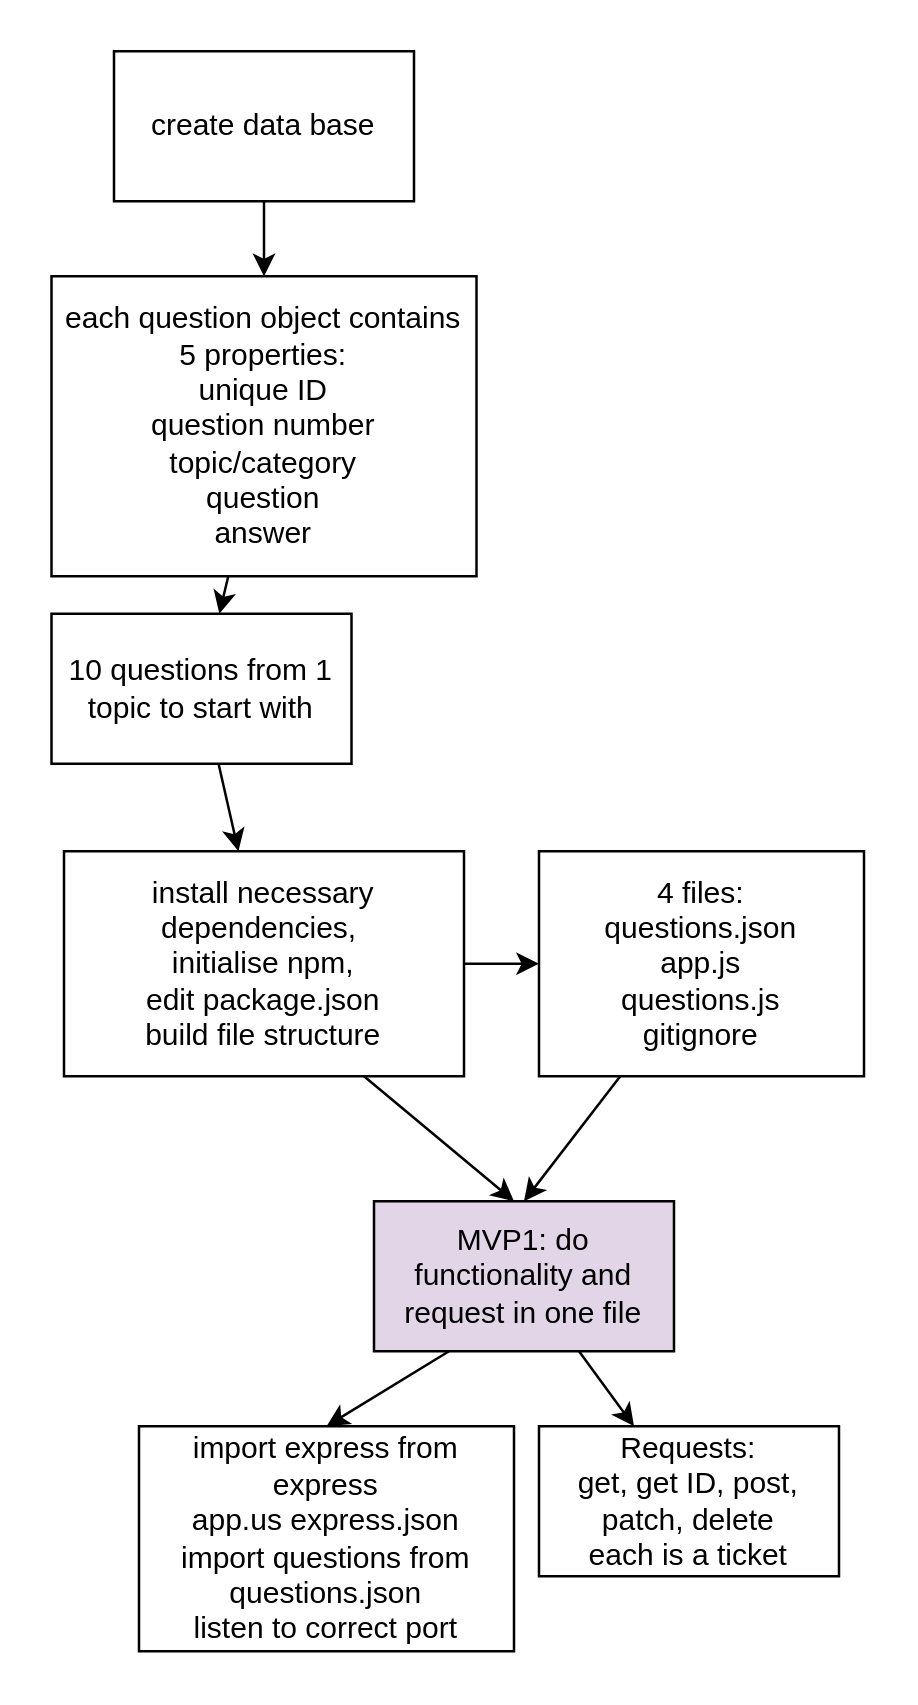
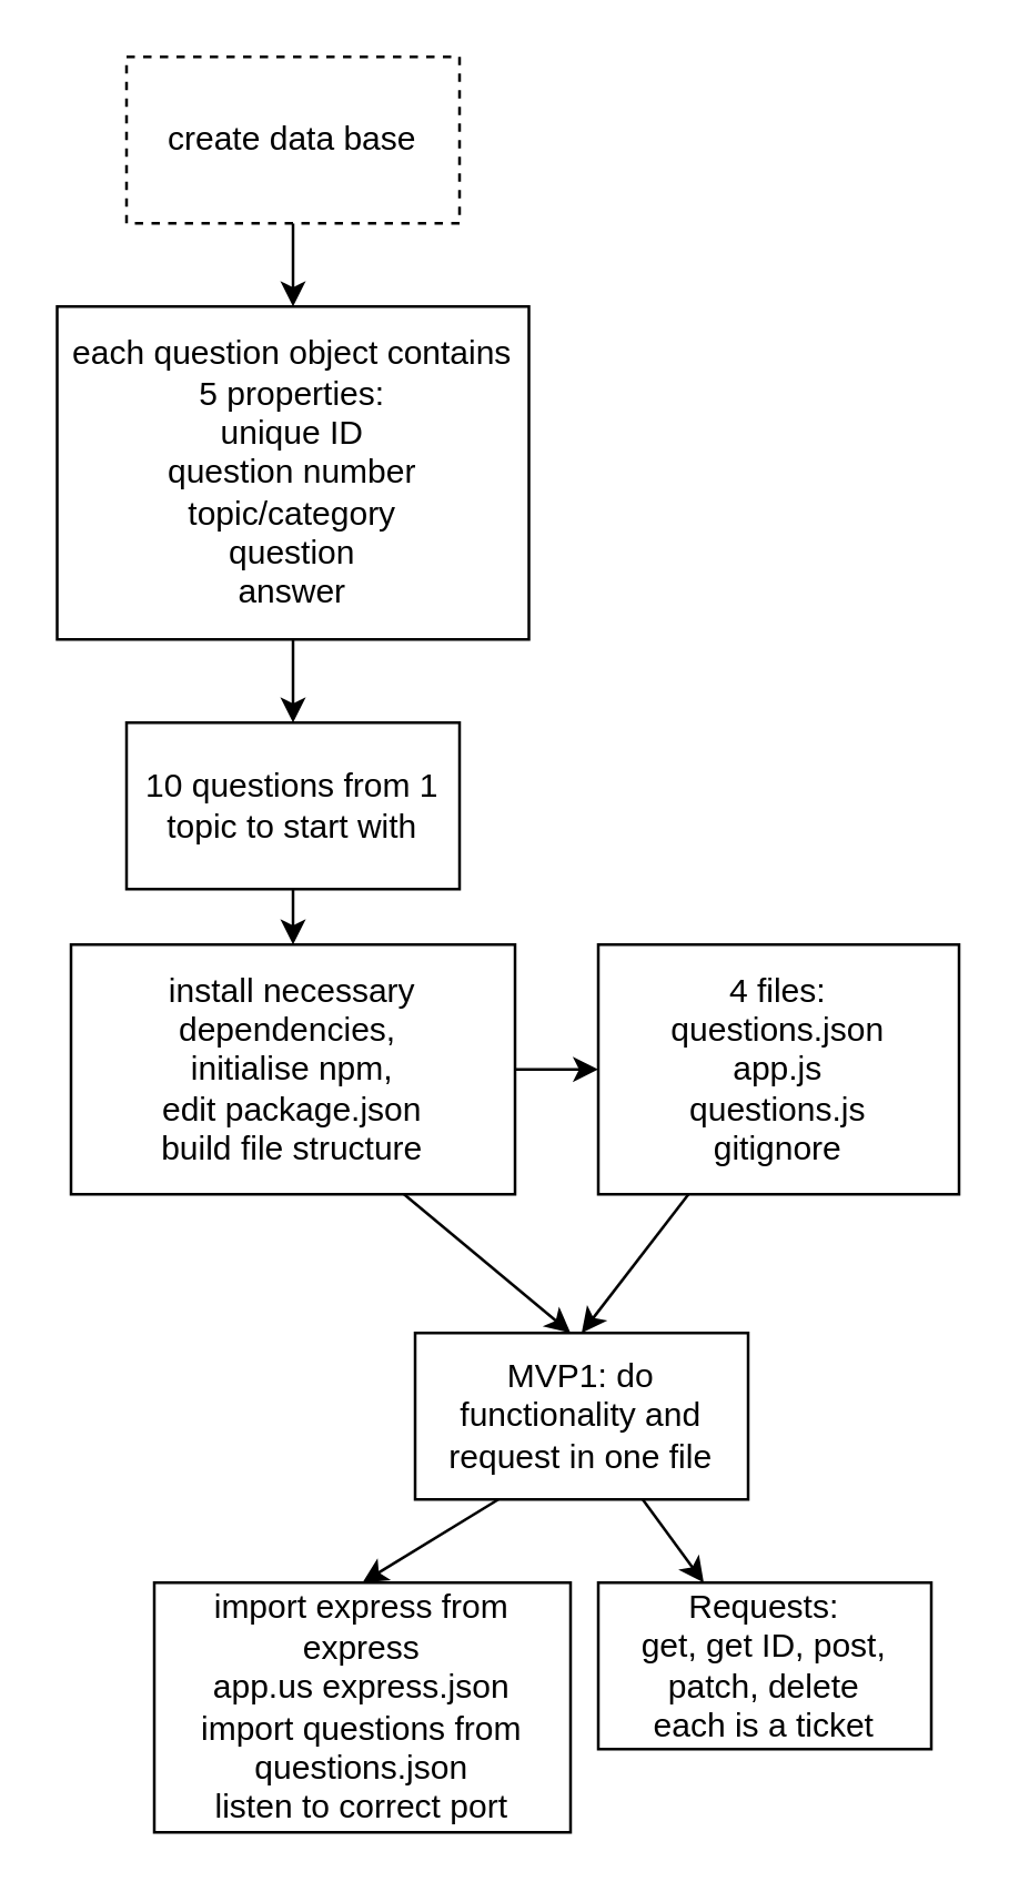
  <mxCell id="0" />
  <mxCell id="1" parent="0" />
  <mxCell id="2" value="" style="edgeStyle=none;html=1;" edge="1" parent="1" source="3" target="7"><mxGeometry relative="1" as="geometry" /></mxCell>
- <mxCell id="3" value="create data base" style="rounded=0;whiteSpace=wrap;html=1;" vertex="1" parent="1"><mxGeometry x="45" y="20" width="120" height="60" as="geometry" /></mxCell>
+ <mxCell id="3" value="create data base" style="rounded=0;whiteSpace=wrap;html=1;dashed=1;" vertex="1" parent="1"><mxGeometry x="45" y="20" width="120" height="60" as="geometry" /></mxCell>
  <mxCell id="4" style="edgeStyle=none;html=1;exitX=0.25;exitY=1;exitDx=0;exitDy=0;entryX=0.5;entryY=0;entryDx=0;entryDy=0;" edge="1" parent="1" source="5" target="15"><mxGeometry relative="1" as="geometry" /></mxCell>
  <mxCell id="5" value="4 files: &lt;br&gt;questions.json&lt;br&gt;app.js &lt;br&gt;questions.js&lt;br&gt;gitignore" style="rounded=0;whiteSpace=wrap;html=1;" vertex="1" parent="1"><mxGeometry x="215" y="340" width="130" height="90" as="geometry" /></mxCell>
  <mxCell id="6" value="" style="edgeStyle=none;html=1;" edge="1" parent="1" source="7" target="9"><mxGeometry relative="1" as="geometry" /></mxCell>
  <mxCell id="7" value="each question object contains 5 properties:&lt;br&gt;unique ID&lt;br&gt;question number&lt;br&gt;topic/category&lt;br&gt;question&lt;br&gt;answer" style="rounded=0;whiteSpace=wrap;html=1;" vertex="1" parent="1"><mxGeometry x="20" y="110" width="170" height="120" as="geometry" /></mxCell>
  <mxCell id="8" value="" style="edgeStyle=none;html=1;" edge="1" parent="1" source="9" target="12"><mxGeometry relative="1" as="geometry" /></mxCell>
- <mxCell id="9" value="10 questions from 1 topic to start with" style="rounded=0;whiteSpace=wrap;html=1;" vertex="1" parent="1"><mxGeometry x="20" y="245" width="120" height="60" as="geometry" /></mxCell>
+ <mxCell id="9" value="10 questions from 1 topic to start with" style="rounded=0;whiteSpace=wrap;html=1;" vertex="1" parent="1"><mxGeometry x="45" y="260" width="120" height="60" as="geometry" /></mxCell>
  <mxCell id="10" value="" style="edgeStyle=none;html=1;" edge="1" parent="1" source="12" target="5"><mxGeometry relative="1" as="geometry" /></mxCell>
  <mxCell id="11" style="edgeStyle=none;html=1;exitX=0.75;exitY=1;exitDx=0;exitDy=0;" edge="1" parent="1" source="12"><mxGeometry relative="1" as="geometry"><mxPoint x="205" y="480" as="targetPoint" /></mxGeometry></mxCell>
  <mxCell id="12" value="install necessary dependencies,&amp;nbsp;&lt;br&gt;initialise npm,&lt;br&gt;edit package.json&lt;br&gt;build file structure" style="rounded=0;whiteSpace=wrap;html=1;" vertex="1" parent="1"><mxGeometry x="25" y="340" width="160" height="90" as="geometry" /></mxCell>
  <mxCell id="13" value="" style="edgeStyle=none;html=1;" edge="1" parent="1" source="15" target="16"><mxGeometry relative="1" as="geometry" /></mxCell>
  <mxCell id="14" style="edgeStyle=none;html=1;exitX=0.25;exitY=1;exitDx=0;exitDy=0;entryX=0.5;entryY=0;entryDx=0;entryDy=0;" edge="1" parent="1" source="15" target="17"><mxGeometry relative="1" as="geometry" /></mxCell>
- <mxCell id="15" value="MVP1: do functionality and request in one file" style="rounded=0;whiteSpace=wrap;html=1;fillColor=#e1d5e7;" vertex="1" parent="1"><mxGeometry x="149" y="480" width="120" height="60" as="geometry" /></mxCell>
+ <mxCell id="15" value="MVP1: do functionality and request in one file" style="rounded=0;whiteSpace=wrap;html=1;" vertex="1" parent="1"><mxGeometry x="149" y="480" width="120" height="60" as="geometry" /></mxCell>
  <mxCell id="16" value="Requests:&lt;br&gt;get, get ID, post, patch, delete&lt;br&gt;each is a ticket" style="rounded=0;whiteSpace=wrap;html=1;" vertex="1" parent="1"><mxGeometry x="215" y="570" width="120" height="60" as="geometry" /></mxCell>
  <mxCell id="17" value="import express from express&lt;br&gt;app.us express.json&lt;br&gt;import questions from questions.json&lt;br&gt;listen to correct port" style="rounded=0;whiteSpace=wrap;html=1;" vertex="1" parent="1"><mxGeometry x="55" y="570" width="150" height="90" as="geometry" /></mxCell>
